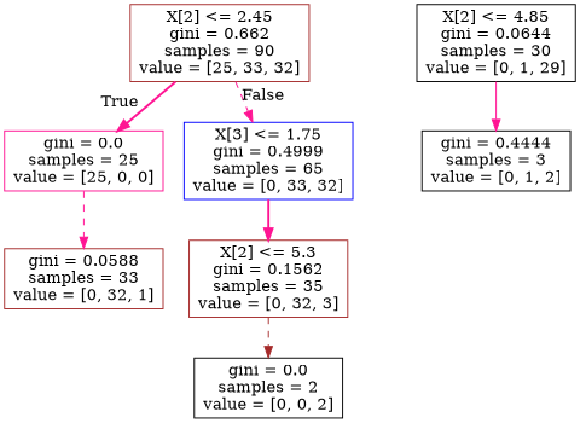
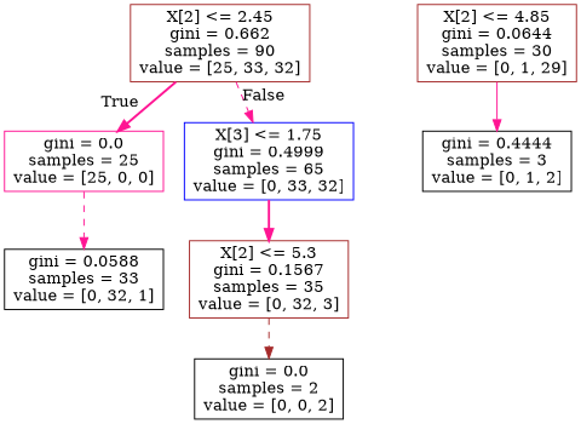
  digraph {
    node [color=brown shape=box]
    edge [color=deeppink style=dashed]
    n1 [label="X[2] <= 2.45\ngini = 0.662\nsamples = 90\nvalue = [25, 33, 32]"]
    n2 [color=deeppink label="gini = 0.0\nsamples = 25\nvalue = [25, 0, 0]"]
    n3 [color=blue label="X[3] <= 1.75\ngini = 0.4999\nsamples = 65\nvalue = [0, 33, 32]"]
-   n4 [label="gini = 0.0588\nsamples = 33\nvalue = [0, 32, 1]"]
-   n5 [label="X[2] <= 5.3\ngini = 0.1562\nsamples = 35\nvalue = [0, 32, 3]"]
+   n4 [color=black label="gini = 0.0588\nsamples = 33\nvalue = [0, 32, 1]"]
+   n5 [label="X[2] <= 5.3\ngini = 0.1567\nsamples = 35\nvalue = [0, 32, 3]"]
    n6 [color=black label="gini = 0.0\nsamples = 2\nvalue = [0, 0, 2]"]
-   n7 [color=black label="X[2] <= 4.85\ngini = 0.0644\nsamples = 30\nvalue = [0, 1, 29]"]
+   n7 [label="X[2] <= 4.85\ngini = 0.0644\nsamples = 30\nvalue = [0, 1, 29]"]
    n8 [color=black label="gini = 0.4444\nsamples = 3\nvalue = [0, 1, 2]"]
    n1 -> n2 [headlabel=True labelangle=45 labeldistance=2.5 style=bold]
    n1 -> n3 [headlabel=False labelangle=-45 labeldistance=2.5]
    n2 -> n4
    n3 -> n5 [style=bold]
    n5 -> n6 [color=brown]
    n7 -> n8 [style=solid]
  }
